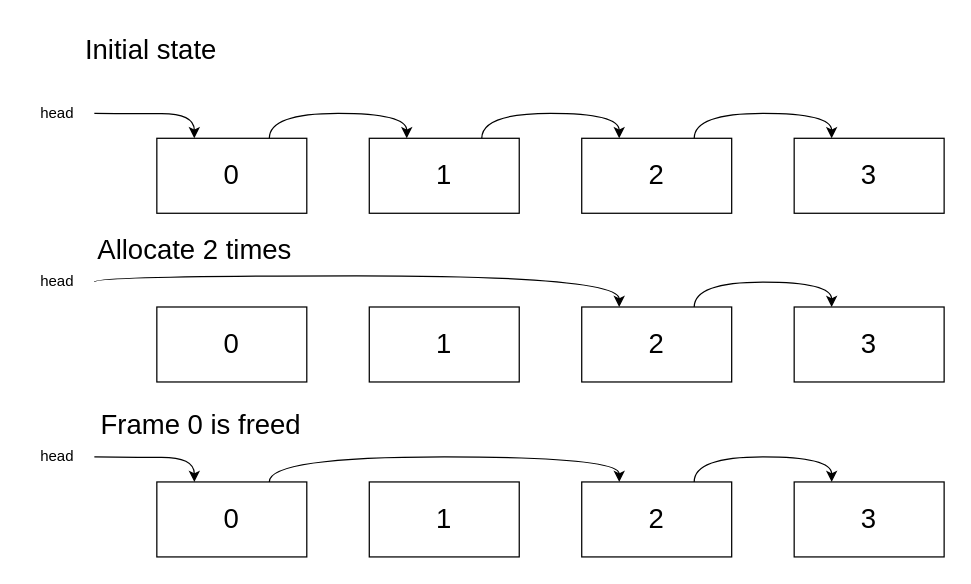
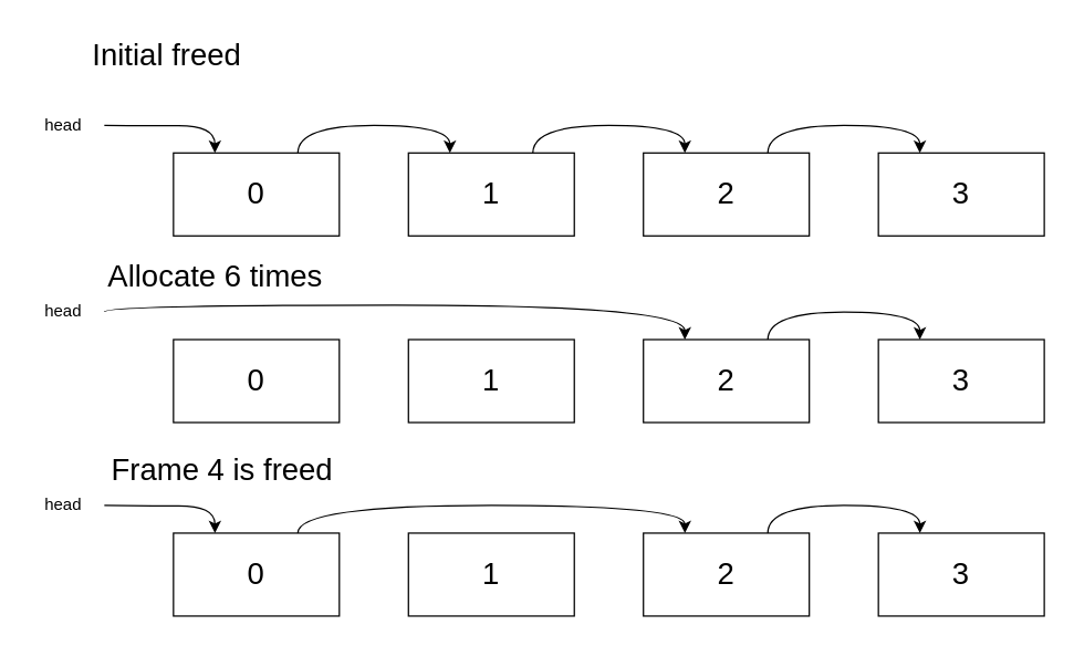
  <mxCell id="0" />
  <mxCell id="1" parent="0" />
  <mxCell id="2" style="edgeStyle=orthogonalEdgeStyle;rounded=0;orthogonalLoop=1;jettySize=auto;html=1;entryX=0.25;entryY=0;entryDx=0;entryDy=0;curved=1;exitX=0.75;exitY=0;exitDx=0;exitDy=0;" edge="1" parent="1" source="3" target="4"><mxGeometry relative="1" as="geometry" /></mxCell>
  <mxCell id="3" value="&lt;font style=&quot;font-size: 22px;&quot;&gt;0&lt;/font&gt;" style="rounded=0;whiteSpace=wrap;html=1;" vertex="1" parent="1"><mxGeometry x="125" y="110" width="120" height="60" as="geometry" /></mxCell>
  <mxCell id="4" value="&lt;font style=&quot;font-size: 22px;&quot;&gt;1&lt;/font&gt;" style="rounded=0;whiteSpace=wrap;html=1;" vertex="1" parent="1"><mxGeometry x="295" y="110" width="120" height="60" as="geometry" /></mxCell>
  <mxCell id="5" value="&lt;font style=&quot;font-size: 22px;&quot;&gt;2&lt;/font&gt;" style="rounded=0;whiteSpace=wrap;html=1;" vertex="1" parent="1"><mxGeometry x="465" y="110" width="120" height="60" as="geometry" /></mxCell>
  <mxCell id="6" value="&lt;font style=&quot;font-size: 22px;&quot;&gt;3&lt;/font&gt;" style="rounded=0;whiteSpace=wrap;html=1;" vertex="1" parent="1"><mxGeometry x="635" y="110" width="120" height="60" as="geometry" /></mxCell>
  <mxCell id="7" style="edgeStyle=orthogonalEdgeStyle;rounded=0;orthogonalLoop=1;jettySize=auto;html=1;entryX=0.25;entryY=0;entryDx=0;entryDy=0;curved=1;exitX=0.75;exitY=0;exitDx=0;exitDy=0;" edge="1" parent="1" source="4" target="5"><mxGeometry relative="1" as="geometry"><mxPoint x="225" y="120" as="sourcePoint" /><mxPoint x="335" y="120" as="targetPoint" /></mxGeometry></mxCell>
  <mxCell id="8" style="edgeStyle=orthogonalEdgeStyle;rounded=0;orthogonalLoop=1;jettySize=auto;html=1;entryX=0.25;entryY=0;entryDx=0;entryDy=0;curved=1;exitX=0.75;exitY=0;exitDx=0;exitDy=0;" edge="1" parent="1" source="5" target="6"><mxGeometry relative="1" as="geometry"><mxPoint x="235" y="130" as="sourcePoint" /><mxPoint x="345" y="130" as="targetPoint" /></mxGeometry></mxCell>
  <mxCell id="9" style="edgeStyle=orthogonalEdgeStyle;rounded=0;orthogonalLoop=1;jettySize=auto;html=1;entryX=0.25;entryY=0;entryDx=0;entryDy=0;curved=1;" edge="1" parent="1" target="3"><mxGeometry relative="1" as="geometry"><mxPoint x="75" y="90" as="sourcePoint" /><mxPoint x="355" y="140" as="targetPoint" /></mxGeometry></mxCell>
  <mxCell id="10" value="head" style="text;html=1;align=center;verticalAlign=middle;resizable=0;points=[];autosize=1;strokeColor=none;fillColor=none;" vertex="1" parent="1"><mxGeometry x="20" y="75" width="50" height="30" as="geometry" /></mxCell>
  <mxCell id="11" value="&lt;font style=&quot;font-size: 22px;&quot;&gt;0&lt;/font&gt;" style="rounded=0;whiteSpace=wrap;html=1;" vertex="1" parent="1"><mxGeometry x="125" y="245" width="120" height="60" as="geometry" /></mxCell>
  <mxCell id="12" value="&lt;font style=&quot;font-size: 22px;&quot;&gt;1&lt;/font&gt;" style="rounded=0;whiteSpace=wrap;html=1;" vertex="1" parent="1"><mxGeometry x="295" y="245" width="120" height="60" as="geometry" /></mxCell>
  <mxCell id="13" value="&lt;font style=&quot;font-size: 22px;&quot;&gt;2&lt;/font&gt;" style="rounded=0;whiteSpace=wrap;html=1;" vertex="1" parent="1"><mxGeometry x="465" y="245" width="120" height="60" as="geometry" /></mxCell>
  <mxCell id="14" value="&lt;font style=&quot;font-size: 22px;&quot;&gt;3&lt;/font&gt;" style="rounded=0;whiteSpace=wrap;html=1;" vertex="1" parent="1"><mxGeometry x="635" y="245" width="120" height="60" as="geometry" /></mxCell>
  <mxCell id="15" style="edgeStyle=orthogonalEdgeStyle;rounded=0;orthogonalLoop=1;jettySize=auto;html=1;entryX=0.25;entryY=0;entryDx=0;entryDy=0;curved=1;exitX=0.75;exitY=0;exitDx=0;exitDy=0;" edge="1" parent="1" source="13" target="14"><mxGeometry relative="1" as="geometry"><mxPoint x="235" y="265" as="sourcePoint" /><mxPoint x="345" y="265" as="targetPoint" /></mxGeometry></mxCell>
  <mxCell id="16" style="edgeStyle=orthogonalEdgeStyle;rounded=0;orthogonalLoop=1;jettySize=auto;html=1;entryX=0.25;entryY=0;entryDx=0;entryDy=0;curved=1;" edge="1" parent="1" target="13"><mxGeometry relative="1" as="geometry"><mxPoint x="75" y="225" as="sourcePoint" /><mxPoint x="355" y="275" as="targetPoint" /><Array as="points"><mxPoint x="75" y="220" /><mxPoint x="495" y="220" /></Array></mxGeometry></mxCell>
  <mxCell id="17" value="head" style="text;html=1;align=center;verticalAlign=middle;resizable=0;points=[];autosize=1;strokeColor=none;fillColor=none;" vertex="1" parent="1"><mxGeometry x="20" y="210" width="50" height="30" as="geometry" /></mxCell>
  <mxCell id="18" value="&lt;font style=&quot;font-size: 22px;&quot;&gt;0&lt;/font&gt;" style="rounded=0;whiteSpace=wrap;html=1;" vertex="1" parent="1"><mxGeometry x="125" y="385" width="120" height="60" as="geometry" /></mxCell>
  <mxCell id="19" value="&lt;font style=&quot;font-size: 22px;&quot;&gt;1&lt;/font&gt;" style="rounded=0;whiteSpace=wrap;html=1;" vertex="1" parent="1"><mxGeometry x="295" y="385" width="120" height="60" as="geometry" /></mxCell>
  <mxCell id="20" value="&lt;font style=&quot;font-size: 22px;&quot;&gt;2&lt;/font&gt;" style="rounded=0;whiteSpace=wrap;html=1;" vertex="1" parent="1"><mxGeometry x="465" y="385" width="120" height="60" as="geometry" /></mxCell>
  <mxCell id="21" value="&lt;font style=&quot;font-size: 22px;&quot;&gt;3&lt;/font&gt;" style="rounded=0;whiteSpace=wrap;html=1;" vertex="1" parent="1"><mxGeometry x="635" y="385" width="120" height="60" as="geometry" /></mxCell>
  <mxCell id="22" style="edgeStyle=orthogonalEdgeStyle;rounded=0;orthogonalLoop=1;jettySize=auto;html=1;entryX=0.25;entryY=0;entryDx=0;entryDy=0;curved=1;exitX=0.75;exitY=0;exitDx=0;exitDy=0;" edge="1" parent="1" source="18" target="20"><mxGeometry relative="1" as="geometry"><mxPoint x="225" y="395" as="sourcePoint" /><mxPoint x="335" y="395" as="targetPoint" /></mxGeometry></mxCell>
  <mxCell id="23" style="edgeStyle=orthogonalEdgeStyle;rounded=0;orthogonalLoop=1;jettySize=auto;html=1;entryX=0.25;entryY=0;entryDx=0;entryDy=0;curved=1;exitX=0.75;exitY=0;exitDx=0;exitDy=0;" edge="1" parent="1" source="20" target="21"><mxGeometry relative="1" as="geometry"><mxPoint x="235" y="405" as="sourcePoint" /><mxPoint x="345" y="405" as="targetPoint" /></mxGeometry></mxCell>
  <mxCell id="24" style="edgeStyle=orthogonalEdgeStyle;rounded=0;orthogonalLoop=1;jettySize=auto;html=1;entryX=0.25;entryY=0;entryDx=0;entryDy=0;curved=1;" edge="1" parent="1" target="18"><mxGeometry relative="1" as="geometry"><mxPoint x="75" y="365" as="sourcePoint" /><mxPoint x="355" y="415" as="targetPoint" /></mxGeometry></mxCell>
  <mxCell id="25" value="head" style="text;html=1;align=center;verticalAlign=middle;resizable=0;points=[];autosize=1;strokeColor=none;fillColor=none;" vertex="1" parent="1"><mxGeometry x="20" y="350" width="50" height="30" as="geometry" /></mxCell>
- <mxCell id="26" value="Initial state" style="text;html=1;align=center;verticalAlign=middle;resizable=0;points=[];autosize=1;strokeColor=none;fillColor=none;fontSize=22;" vertex="1" parent="1"><mxGeometry x="55" y="20" width="130" height="40" as="geometry" /></mxCell>
- <mxCell id="27" value="Allocate 2 times" style="text;html=1;align=center;verticalAlign=middle;resizable=0;points=[];autosize=1;strokeColor=none;fillColor=none;fontSize=22;" vertex="1" parent="1"><mxGeometry x="65" y="180" width="180" height="40" as="geometry" /></mxCell>
- <mxCell id="28" value="Frame 0 is freed" style="text;html=1;align=center;verticalAlign=middle;resizable=0;points=[];autosize=1;strokeColor=none;fillColor=none;fontSize=22;" vertex="1" parent="1"><mxGeometry x="70" y="320" width="180" height="40" as="geometry" /></mxCell>
+ <mxCell id="26" value="Initial freed" style="text;html=1;align=center;verticalAlign=middle;resizable=0;points=[];autosize=1;strokeColor=none;fillColor=none;fontSize=22;" vertex="1" parent="1"><mxGeometry x="55" y="20" width="130" height="40" as="geometry" /></mxCell>
+ <mxCell id="27" value="Allocate 6 times" style="text;html=1;align=center;verticalAlign=middle;resizable=0;points=[];autosize=1;strokeColor=none;fillColor=none;fontSize=22;" vertex="1" parent="1"><mxGeometry x="65" y="180" width="180" height="40" as="geometry" /></mxCell>
+ <mxCell id="28" value="Frame 4 is freed" style="text;html=1;align=center;verticalAlign=middle;resizable=0;points=[];autosize=1;strokeColor=none;fillColor=none;fontSize=22;" vertex="1" parent="1"><mxGeometry x="70" y="320" width="180" height="40" as="geometry" /></mxCell>
